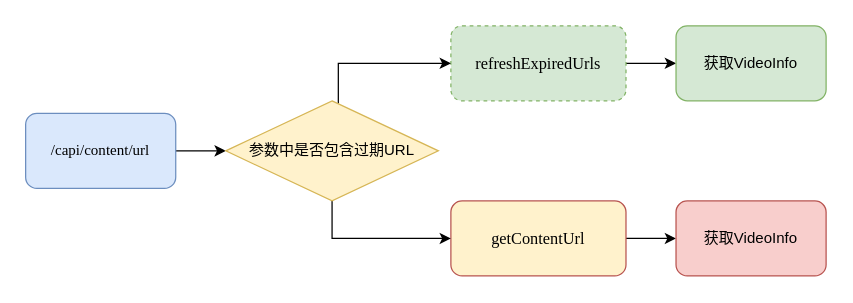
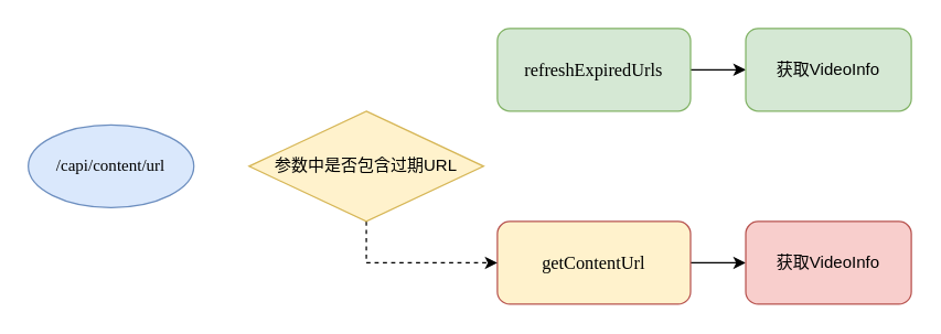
  <mxCell id="0" />
  <mxCell id="1" parent="0" />
- <mxCell id="2" style="edgeStyle=orthogonalEdgeStyle;rounded=0;orthogonalLoop=1;jettySize=auto;html=1;entryX=0;entryY=0.5;entryDx=0;entryDy=0;" edge="1" parent="1" source="3" target="10"><mxGeometry relative="1" as="geometry" /></mxCell>
- <mxCell id="3" value="/capi/content/url" style="rounded=1;whiteSpace=wrap;html=1;fontFamily=Times New Roman;fillColor=#dae8fc;strokeColor=#6c8ebf;" vertex="1" parent="1"><mxGeometry x="20" y="90" width="120" height="60" as="geometry" /></mxCell>
+ <mxCell id="3" value="/capi/content/url" style="ellipse;whiteSpace=wrap;html=1;fontFamily=Times New Roman;fillColor=#dae8fc;strokeColor=#6c8ebf;" vertex="1" parent="1"><mxGeometry x="20" y="90" width="120" height="60" as="geometry" /></mxCell>
  <mxCell id="4" style="edgeStyle=orthogonalEdgeStyle;rounded=0;orthogonalLoop=1;jettySize=auto;html=1;entryX=0;entryY=0.5;entryDx=0;entryDy=0;" edge="1" parent="1" source="5" target="11"><mxGeometry relative="1" as="geometry" /></mxCell>
- <mxCell id="5" value="&lt;div style=&quot;&quot;&gt;&lt;div style=&quot;font-size: 9.8pt;&quot;&gt;refreshExpiredUrls&lt;/div&gt;&lt;/div&gt;" style="rounded=1;whiteSpace=wrap;html=1;fontFamily=Times New Roman;fillColor=#d5e8d4;strokeColor=#82b366;dashed=1;" vertex="1" parent="1"><mxGeometry x="360" y="20" width="140" height="60" as="geometry" /></mxCell>
+ <mxCell id="5" value="&lt;div style=&quot;&quot;&gt;&lt;div style=&quot;font-size: 9.8pt;&quot;&gt;refreshExpiredUrls&lt;/div&gt;&lt;/div&gt;" style="rounded=1;whiteSpace=wrap;html=1;fontFamily=Times New Roman;fillColor=#d5e8d4;strokeColor=#82b366;" vertex="1" parent="1"><mxGeometry x="360" y="20" width="140" height="60" as="geometry" /></mxCell>
  <mxCell id="6" style="edgeStyle=orthogonalEdgeStyle;rounded=0;orthogonalLoop=1;jettySize=auto;html=1;entryX=0;entryY=0.5;entryDx=0;entryDy=0;" edge="1" parent="1" source="7" target="12"><mxGeometry relative="1" as="geometry" /></mxCell>
  <mxCell id="7" value="&lt;div style=&quot;&quot;&gt;&lt;pre style=&quot;font-size: 9.8pt;&quot;&gt;&lt;font style=&quot;&quot; face=&quot;Times New Roman&quot;&gt;getContentUrl&lt;/font&gt;&lt;/pre&gt;&lt;/div&gt;" style="rounded=1;whiteSpace=wrap;html=1;fillColor=#fff2cc;strokeColor=#b85450;" vertex="1" parent="1"><mxGeometry x="360" y="160" width="140" height="60" as="geometry" /></mxCell>
- <mxCell id="8" style="edgeStyle=orthogonalEdgeStyle;rounded=0;orthogonalLoop=1;jettySize=auto;html=1;entryX=0;entryY=0.5;entryDx=0;entryDy=0;" edge="1" parent="1" source="10" target="7"><mxGeometry relative="1" as="geometry"><Array as="points"><mxPoint x="265" y="190" /></Array></mxGeometry></mxCell>
- <mxCell id="9" style="edgeStyle=orthogonalEdgeStyle;rounded=0;orthogonalLoop=1;jettySize=auto;html=1;entryX=0;entryY=0.5;entryDx=0;entryDy=0;" edge="1" parent="1" source="10" target="5"><mxGeometry relative="1" as="geometry"><Array as="points"><mxPoint x="270" y="50" /></Array></mxGeometry></mxCell>
+ <mxCell id="8" style="edgeStyle=orthogonalEdgeStyle;rounded=0;orthogonalLoop=1;jettySize=auto;html=1;entryX=0;entryY=0.5;entryDx=0;entryDy=0;dashed=1;" edge="1" parent="1" source="10" target="7"><mxGeometry relative="1" as="geometry"><Array as="points"><mxPoint x="265" y="190" /></Array></mxGeometry></mxCell>
  <mxCell id="10" value="参数中是否包含过期URL" style="rhombus;whiteSpace=wrap;html=1;fillColor=#fff2cc;strokeColor=#d6b656;" vertex="1" parent="1"><mxGeometry x="180" y="80" width="170" height="80" as="geometry" /></mxCell>
  <mxCell id="11" value="获取VideoInfo" style="rounded=1;whiteSpace=wrap;html=1;fillColor=#d5e8d4;strokeColor=#82b366;" vertex="1" parent="1"><mxGeometry x="540" y="20" width="120" height="60" as="geometry" /></mxCell>
  <mxCell id="12" value="获取VideoInfo" style="rounded=1;whiteSpace=wrap;html=1;fillColor=#f8cecc;strokeColor=#b85450;" vertex="1" parent="1"><mxGeometry x="540" y="160" width="120" height="60" as="geometry" /></mxCell>
